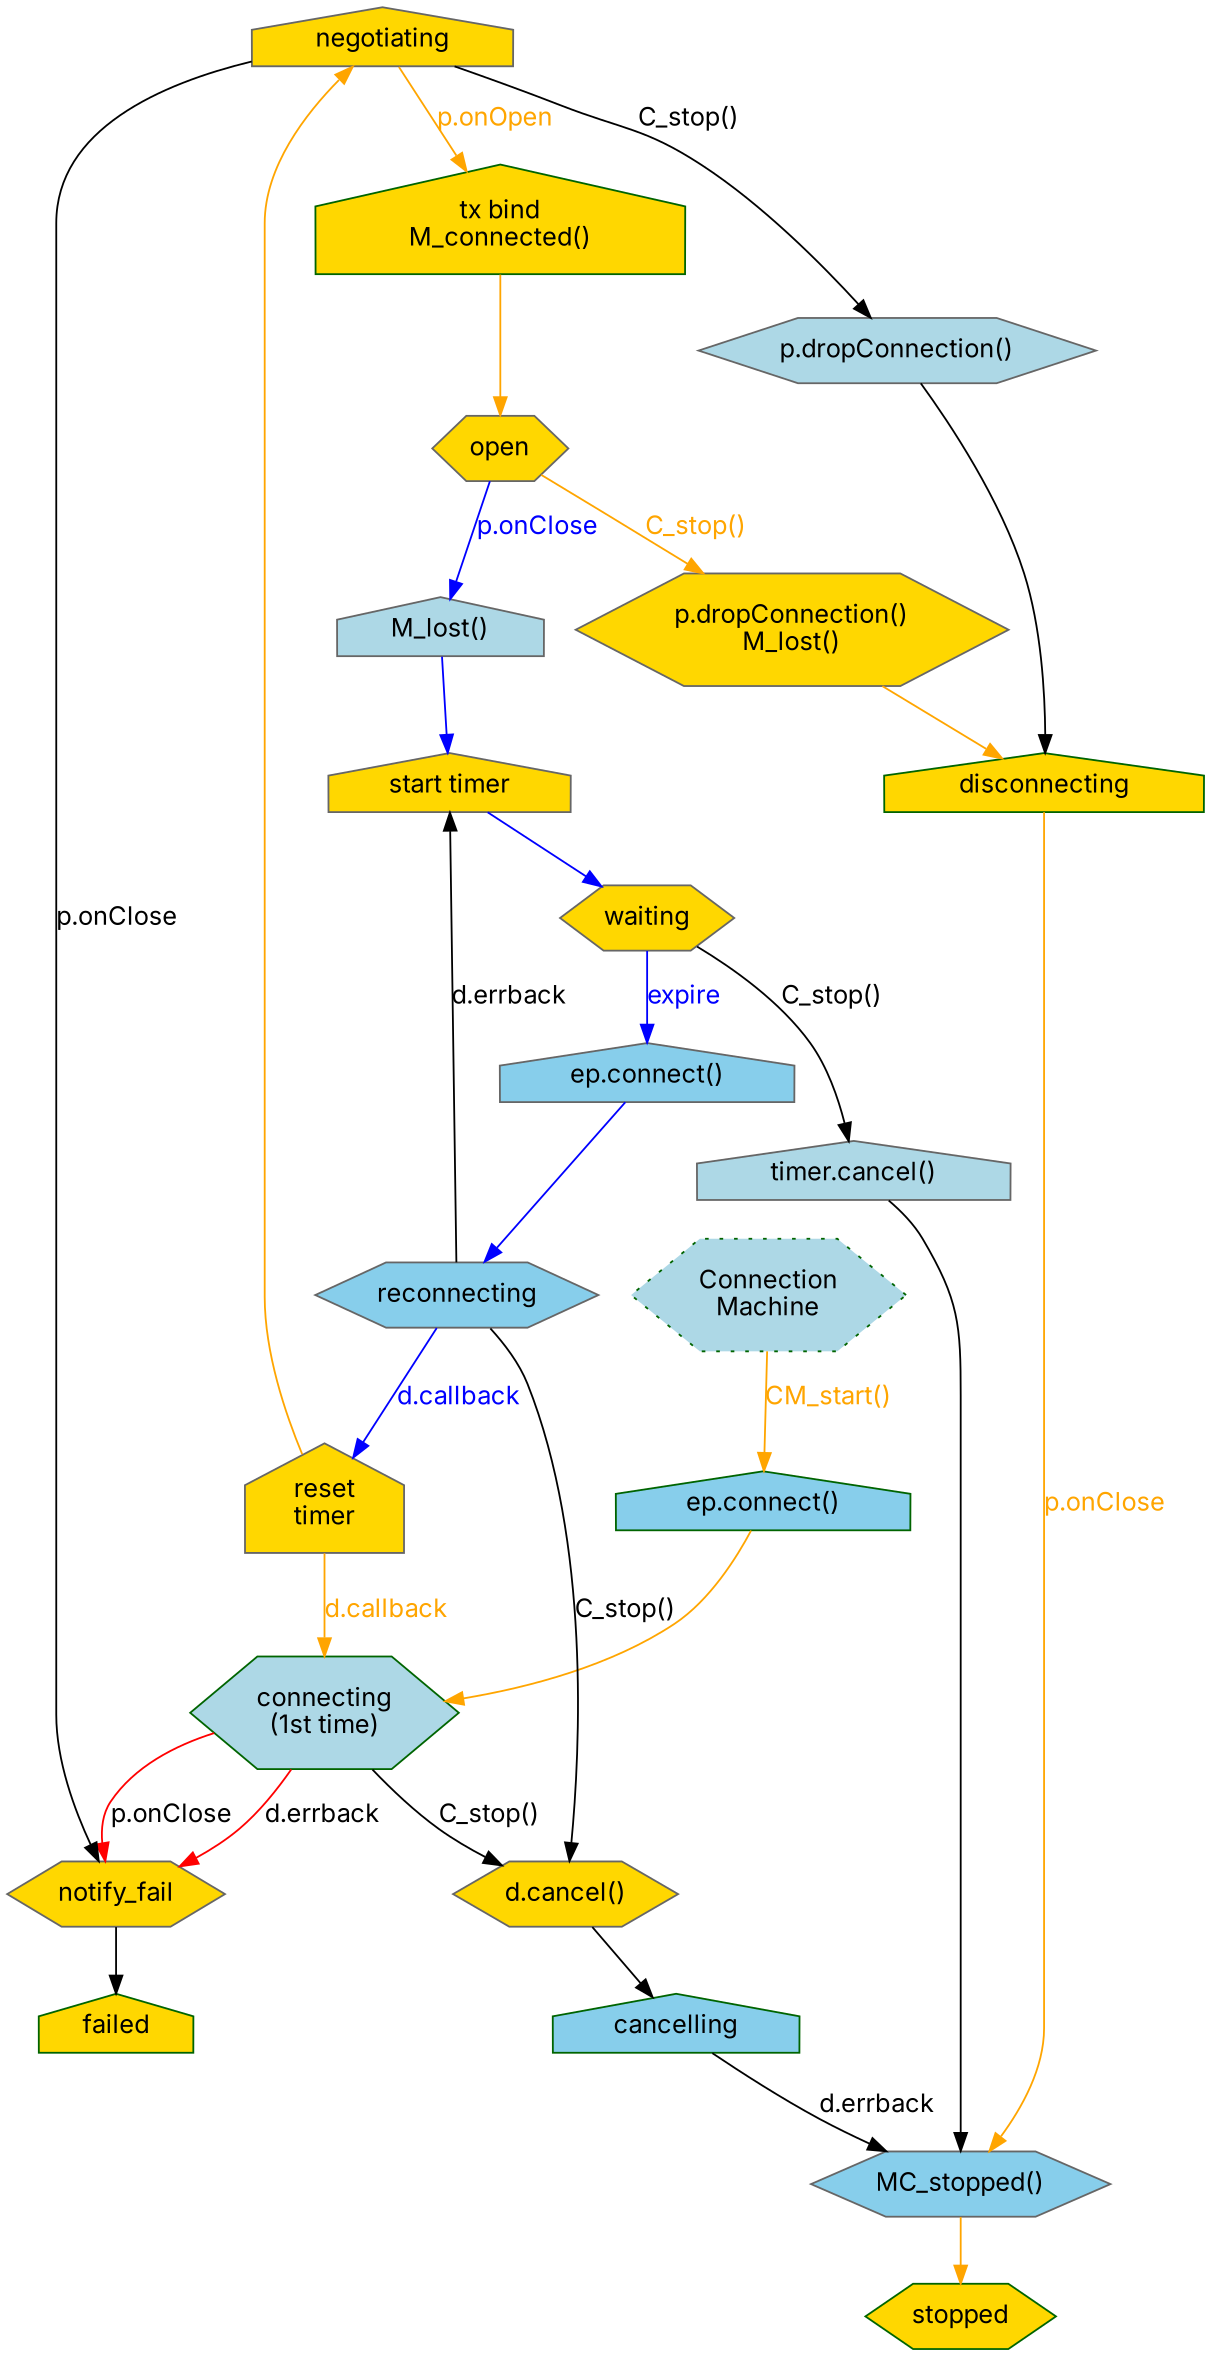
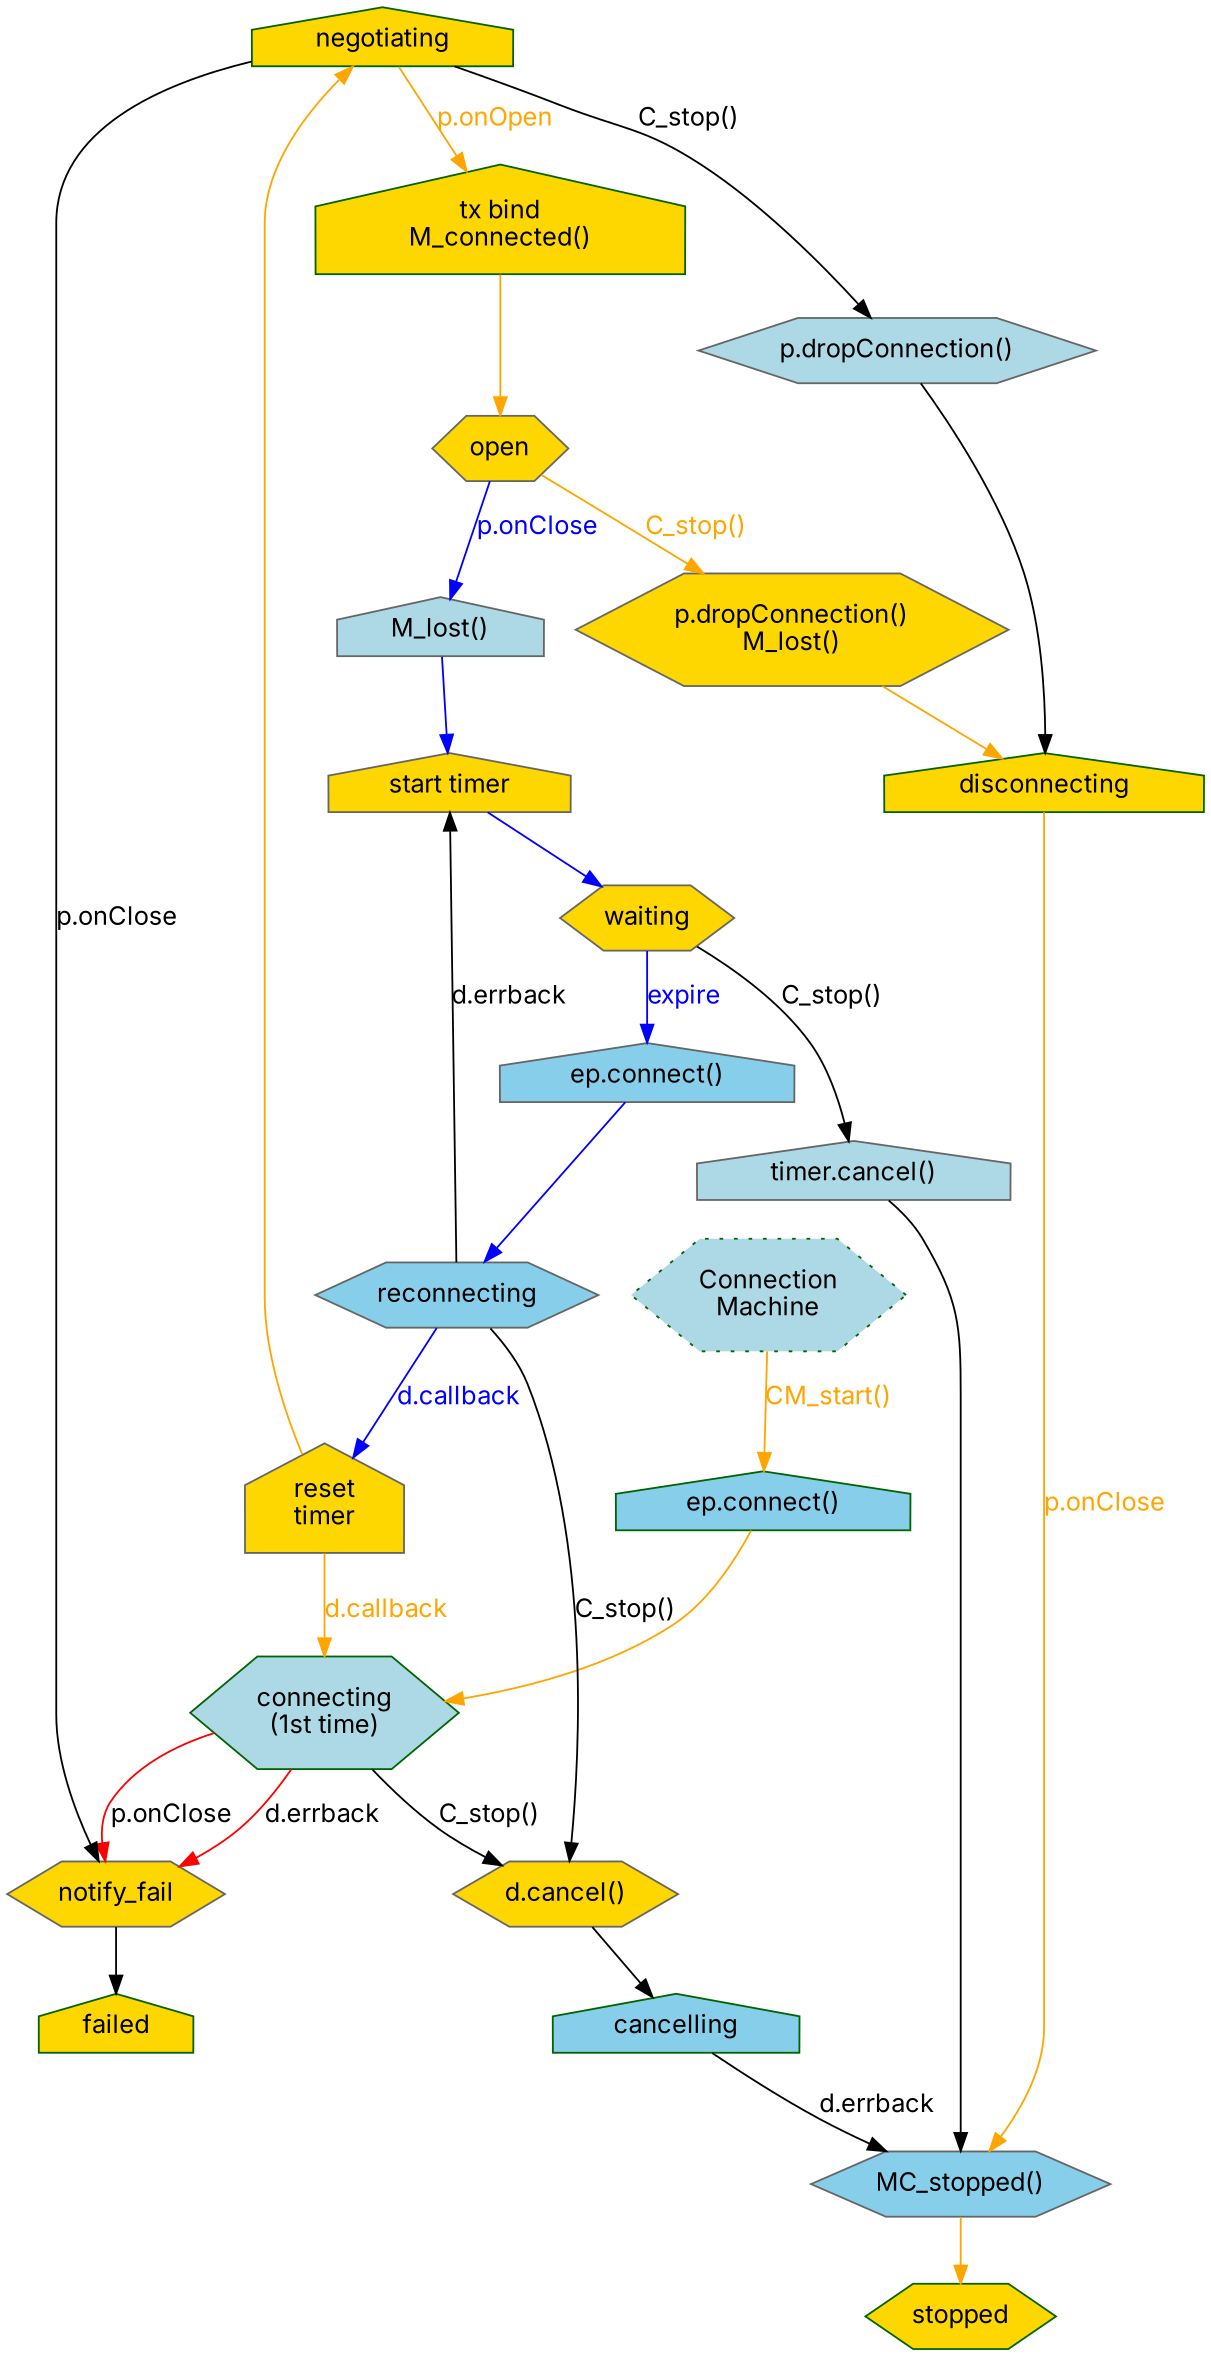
  digraph {
    fontname=Inter
    node [color=gray40 fillcolor=gold fontname=Inter shape=hexagon style=filled]
    edge [fontname=Inter]
    n1 [color=darkgreen fillcolor=lightblue label="Connection\nMachine" style="dotted,filled"]
    n2 [color=darkgreen fillcolor=skyblue label="ep.connect()" shape=house]
    n3 [color=darkgreen fillcolor=lightblue label="connecting\n(1st time)"]
    n4 [label=notify_fail]
    n5 [label="d.cancel()"]
    n6 [label="reset\ntimer" shape=house]
-   n7 [label=negotiating shape=house]
+   n7 [color=darkgreen label=negotiating shape=house]
    n8 [color=darkgreen label=failed shape=house]
    n9 [color=darkgreen fillcolor=skyblue label=cancelling shape=house]
    n10 [color=darkgreen label="tx bind\nM_connected()" shape=house]
    n11 [fillcolor=lightblue label="p.dropConnection()"]
    n12 [label=open]
    n13 [color=darkgreen label=disconnecting shape=house]
    n14 [fillcolor=skyblue label="MC_stopped()"]
    n15 [color=darkgreen label=stopped]
    n16 [fillcolor=lightblue label="M_lost()" shape=house]
    n17 [label="p.dropConnection()\nM_lost()"]
    n18 [label="start timer" shape=house]
    n19 [label=waiting]
    n20 [fillcolor=skyblue label="ep.connect()" shape=house]
    n21 [fillcolor=lightblue label="timer.cancel()" shape=house]
    n22 [fillcolor=skyblue label=reconnecting]
    n1 -> n2 [color=orange fontcolor=orange label="CM_start()"]
    n2 -> n3 [color=orange]
    n3 -> n4 [color=red label="d.errback"]
    n3 -> n4 [color=red label="p.onClose"]
    n3 -> n5 [label="C_stop()"]
    n4 -> n8
    n5 -> n9
    n6 -> n3 [color=orange fontcolor=orange label="d.callback"]
    n6 -> n7 [color=orange]
    n7 -> n4 [label="p.onClose"]
    n7 -> n10 [color=orange fontcolor=orange label="p.onOpen"]
    n7 -> n11 [label="C_stop()"]
    n9 -> n14 [label="d.errback"]
    n10 -> n12 [color=orange]
    n11 -> n13
    n12 -> n16 [color=blue fontcolor=blue label="p.onClose"]
    n12 -> n17 [color=orange fontcolor=orange label="C_stop()"]
    n13 -> n14 [color=orange fontcolor=orange label="p.onClose"]
    n14 -> n15 [color=orange]
    n16 -> n18 [color=blue]
    n17 -> n13 [color=orange]
    n18 -> n19 [color=blue]
    n19 -> n20 [color=blue fontcolor=blue label=expire]
    n19 -> n21 [label="C_stop()"]
    n20 -> n22 [color=blue]
    n21 -> n14
    n22 -> n5 [label="C_stop()"]
    n22 -> n6 [color=blue fontcolor=blue label="d.callback"]
    n22 -> n18 [label="d.errback"]
  }
